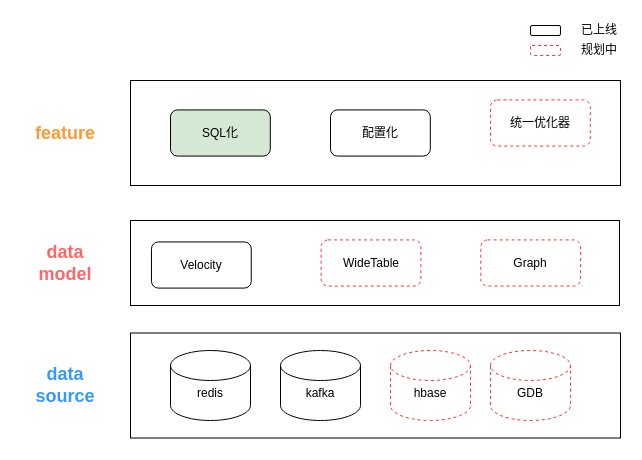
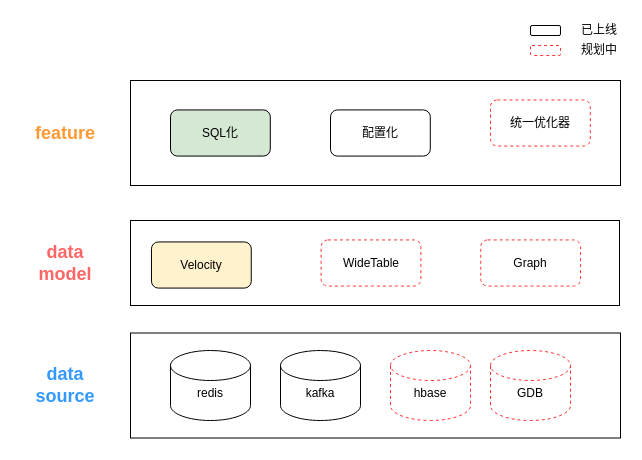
  <mxCell id="0" />
  <mxCell id="1" parent="0" />
  <mxCell id="2" value="&lt;b&gt;&lt;font style=&quot;font-size: 18px&quot; color=&quot;#3399ff&quot;&gt;data source&lt;/font&gt;&lt;/b&gt;" style="text;html=1;strokeColor=none;fillColor=none;align=center;verticalAlign=middle;whiteSpace=wrap;rounded=0;" vertex="1" parent="1"><mxGeometry x="20" y="367.5" width="90" height="35" as="geometry" /></mxCell>
  <mxCell id="3" value="&lt;b&gt;.....&lt;/b&gt;" style="text;html=1;strokeColor=none;fillColor=none;align=center;verticalAlign=middle;whiteSpace=wrap;rounded=0;" vertex="1" parent="1"><mxGeometry x="560" y="367.5" width="50" height="32.5" as="geometry" /></mxCell>
  <mxCell id="4" value="&lt;b&gt;&lt;font style=&quot;font-size: 18px&quot; color=&quot;#ff6666&quot;&gt;data model&lt;/font&gt;&lt;/b&gt;" style="text;html=1;strokeColor=none;fillColor=none;align=center;verticalAlign=middle;whiteSpace=wrap;rounded=0;" vertex="1" parent="1"><mxGeometry x="20" y="245" width="90" height="35" as="geometry" /></mxCell>
  <mxCell id="5" value="" style="group" vertex="1" connectable="0" parent="1"><mxGeometry x="530" y="20" width="89" height="40" as="geometry" /></mxCell>
  <mxCell id="6" value="" style="rounded=1;whiteSpace=wrap;html=1;" vertex="1" parent="5"><mxGeometry y="5" width="30" height="10" as="geometry" /></mxCell>
  <mxCell id="7" value="" style="rounded=1;whiteSpace=wrap;html=1;dashed=1;strokeColor=#FF3333;" vertex="1" parent="5"><mxGeometry y="25" width="30" height="10" as="geometry" /></mxCell>
  <mxCell id="8" value="已上线" style="text;html=1;strokeColor=none;fillColor=none;align=center;verticalAlign=middle;whiteSpace=wrap;rounded=0;dashed=1;" vertex="1" parent="5"><mxGeometry x="49" width="40" height="20" as="geometry" /></mxCell>
  <mxCell id="9" value="规划中" style="text;html=1;strokeColor=none;fillColor=none;align=center;verticalAlign=middle;whiteSpace=wrap;rounded=0;dashed=1;" vertex="1" parent="5"><mxGeometry x="49" y="20" width="40" height="20" as="geometry" /></mxCell>
  <mxCell id="10" value="" style="rounded=0;whiteSpace=wrap;html=1;" vertex="1" parent="1"><mxGeometry x="130" y="80" width="490" height="105" as="geometry" /></mxCell>
  <mxCell id="11" value="" style="group" vertex="1" connectable="0" parent="1"><mxGeometry x="130" y="220" width="489" height="85" as="geometry" /></mxCell>
  <mxCell id="12" value="" style="rounded=0;whiteSpace=wrap;html=1;" vertex="1" parent="11"><mxGeometry width="489" height="85" as="geometry" /></mxCell>
  <mxCell id="13" value="WideTable" style="rounded=1;whiteSpace=wrap;html=1;dashed=1;strokeColor=#FF3333;" vertex="1" parent="11"><mxGeometry x="190.61" y="19.429" width="99.796" height="46.143" as="geometry" /></mxCell>
- <mxCell id="14" value="Velocity" style="rounded=1;whiteSpace=wrap;html=1;" vertex="1" parent="11"><mxGeometry x="20.957" y="21.452" width="99.796" height="46.143" as="geometry" /></mxCell>
+ <mxCell id="14" value="Velocity" style="rounded=1;whiteSpace=wrap;html=1;fillColor=#fff2cc;" vertex="1" parent="11"><mxGeometry x="20.957" y="21.452" width="99.796" height="46.143" as="geometry" /></mxCell>
  <mxCell id="15" value="Graph" style="rounded=1;whiteSpace=wrap;html=1;dashed=1;strokeColor=#FF3333;" vertex="1" parent="11"><mxGeometry x="350.284" y="19.429" width="99.796" height="46.143" as="geometry" /></mxCell>
  <mxCell id="16" value="" style="group" vertex="1" connectable="0" parent="1"><mxGeometry x="130" y="332.5" width="490" height="105" as="geometry" /></mxCell>
  <mxCell id="17" value="" style="rounded=0;whiteSpace=wrap;html=1;" vertex="1" parent="16"><mxGeometry width="490" height="105" as="geometry" /></mxCell>
  <mxCell id="18" value="" style="group" vertex="1" connectable="0" parent="16"><mxGeometry x="40" y="17.5" width="400" height="70" as="geometry" /></mxCell>
  <mxCell id="19" value="&lt;br&gt;redis" style="shape=cylinder2;whiteSpace=wrap;html=1;boundedLbl=1;backgroundOutline=1;size=15;" vertex="1" parent="18"><mxGeometry width="80" height="70" as="geometry" /></mxCell>
  <mxCell id="20" value="&lt;br&gt;kafka" style="shape=cylinder2;whiteSpace=wrap;html=1;boundedLbl=1;backgroundOutline=1;size=15;" vertex="1" parent="18"><mxGeometry x="110" width="80" height="70" as="geometry" /></mxCell>
  <mxCell id="21" value="&lt;br&gt;hbase" style="shape=cylinder2;whiteSpace=wrap;html=1;boundedLbl=1;backgroundOutline=1;size=15;strokeColor=#FF3333;dashed=1;" vertex="1" parent="18"><mxGeometry x="220" width="80" height="70" as="geometry" /></mxCell>
  <mxCell id="22" value="&lt;br&gt;GDB" style="shape=cylinder2;whiteSpace=wrap;html=1;boundedLbl=1;backgroundOutline=1;size=15;dashed=1;strokeColor=#FF3333;" vertex="1" parent="18"><mxGeometry x="320" width="80" height="70" as="geometry" /></mxCell>
  <mxCell id="23" value="&lt;span style=&quot;font-size: 18px&quot;&gt;&lt;b&gt;&lt;font color=&quot;#ff9933&quot;&gt;feature&lt;/font&gt;&lt;/b&gt;&lt;/span&gt;" style="text;html=1;strokeColor=none;fillColor=none;align=center;verticalAlign=middle;whiteSpace=wrap;rounded=0;" vertex="1" parent="1"><mxGeometry x="20" y="115" width="90" height="35" as="geometry" /></mxCell>
  <mxCell id="24" value="配置化" style="rounded=1;whiteSpace=wrap;html=1;" vertex="1" parent="1"><mxGeometry x="329.997" y="109.432" width="99.796" height="46.143" as="geometry" /></mxCell>
  <mxCell id="25" value="SQL化" style="rounded=1;whiteSpace=wrap;html=1;fillColor=#d5e8d4;" vertex="1" parent="1"><mxGeometry x="169.997" y="109.432" width="99.796" height="46.143" as="geometry" /></mxCell>
  <mxCell id="26" value="统一优化器" style="rounded=1;whiteSpace=wrap;html=1;dashed=1;strokeColor=#FF3333;" vertex="1" parent="1"><mxGeometry x="489.997" y="99.432" width="99.796" height="46.143" as="geometry" /></mxCell>
